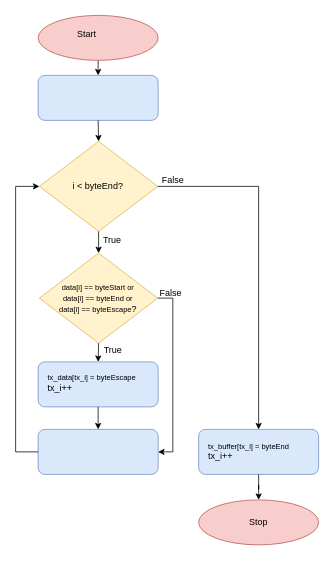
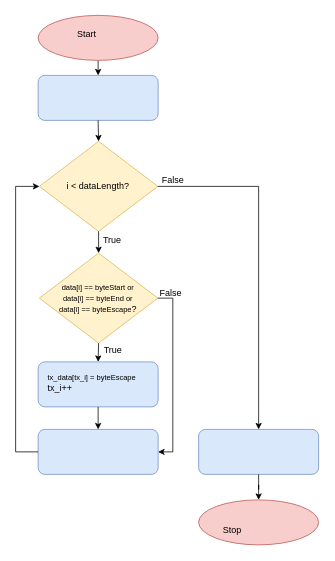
  <mxCell id="0" />
  <mxCell id="1" parent="0" />
  <mxCell id="2" value="" style="group" parent="1" vertex="1" connectable="0"><mxGeometry x="50" y="100" width="160" height="60" as="geometry" /></mxCell>
  <mxCell id="3" value="" style="rounded=1;whiteSpace=wrap;html=1;fillColor=#dae8fc;strokeColor=#6c8ebf;shadow=0;glass=0;" parent="2" vertex="1"><mxGeometry width="160" height="60" as="geometry" /></mxCell>
  <mxCell id="4" value="" style="group" parent="1" vertex="1" connectable="0"><mxGeometry x="78" y="337" width="200" height="120" as="geometry" /></mxCell>
  <mxCell id="5" value="" style="rhombus;whiteSpace=wrap;html=1;fillColor=#fff2cc;strokeColor=#d6b656;" parent="4" vertex="1"><mxGeometry x="-26.316" width="157.895" height="120" as="geometry" /></mxCell>
  <mxCell id="6" value="&lt;div&gt;&lt;font style=&quot;font-size: 10px&quot;&gt;data[i] == byteStart or&lt;br&gt;&lt;/font&gt;&lt;/div&gt;&lt;div&gt;&lt;font style=&quot;font-size: 10px&quot;&gt;data[i] == byteEnd or&lt;br&gt;&lt;/font&gt;&lt;/div&gt;&lt;div&gt;&lt;font style=&quot;font-size: 10px&quot;&gt;data[i] == byteEscape&lt;/font&gt;?&lt;/div&gt;" style="text;html=1;strokeColor=none;fillColor=none;align=center;verticalAlign=middle;whiteSpace=wrap;rounded=0;" parent="4" vertex="1"><mxGeometry x="-10.526" y="15" width="126.316" height="90" as="geometry" /></mxCell>
  <mxCell id="7" value="False" style="text;html=1;strokeColor=none;fillColor=none;align=center;verticalAlign=middle;whiteSpace=wrap;rounded=0;" parent="4" vertex="1"><mxGeometry x="128.58" y="43" width="40" height="20" as="geometry" /></mxCell>
  <mxCell id="8" value="" style="group" parent="1" vertex="1" connectable="0"><mxGeometry x="50" y="480" width="160" height="60" as="geometry" /></mxCell>
  <mxCell id="9" value="" style="group;rounded=0;" parent="8" vertex="1" connectable="0"><mxGeometry width="160" height="60" as="geometry" /></mxCell>
  <mxCell id="10" value="" style="rounded=1;whiteSpace=wrap;html=1;fillColor=#dae8fc;strokeColor=#6c8ebf;" parent="9" vertex="1"><mxGeometry y="2" width="160" height="60" as="geometry" /></mxCell>
  <mxCell id="11" value="&lt;div style=&quot;font-size: 10px&quot; align=&quot;left&quot;&gt;&lt;font style=&quot;font-size: 10px&quot;&gt;tx_data[tx_i] = byteEscape&lt;br&gt;&lt;/font&gt;&lt;/div&gt;&lt;div&gt;tx_i++&lt;br&gt;&lt;/div&gt;" style="text;html=1;strokeColor=none;fillColor=none;align=left;verticalAlign=middle;whiteSpace=wrap;rounded=0;" parent="9" vertex="1"><mxGeometry x="10.667" y="11" width="136" height="40" as="geometry" /></mxCell>
  <mxCell id="12" value="" style="group" parent="1" vertex="1" connectable="0"><mxGeometry x="50" y="572" width="160" height="60" as="geometry" /></mxCell>
  <mxCell id="13" value="" style="group;rounded=0;" parent="12" vertex="1" connectable="0"><mxGeometry width="160" height="60" as="geometry" /></mxCell>
  <mxCell id="14" value="" style="rounded=1;whiteSpace=wrap;html=1;fillColor=#dae8fc;strokeColor=#6c8ebf;" parent="13" vertex="1"><mxGeometry width="160" height="60" as="geometry" /></mxCell>
  <mxCell id="15" value="" style="group" parent="1" vertex="1" connectable="0"><mxGeometry x="264" y="572" width="160" height="60" as="geometry" /></mxCell>
  <mxCell id="16" value="" style="group;rounded=0;" parent="15" vertex="1" connectable="0"><mxGeometry width="160" height="60" as="geometry" /></mxCell>
  <mxCell id="17" value="" style="rounded=1;whiteSpace=wrap;html=1;fillColor=#dae8fc;strokeColor=#6c8ebf;" parent="16" vertex="1"><mxGeometry width="160" height="60" as="geometry" /></mxCell>
- <mxCell id="18" value="&lt;div style=&quot;font-size: 10px&quot; align=&quot;left&quot;&gt;&lt;font style=&quot;font-size: 10px&quot;&gt;tx_buffer[tx_i] = byteEnd&lt;/font&gt;&lt;/div&gt;&lt;div&gt;tx_i++&lt;br&gt;&lt;/div&gt;" style="text;html=1;strokeColor=none;fillColor=none;align=left;verticalAlign=middle;whiteSpace=wrap;rounded=0;" parent="16" vertex="1"><mxGeometry x="10.667" y="10" width="136" height="40" as="geometry" /></mxCell>
  <mxCell id="19" value="" style="group" parent="1" vertex="1" connectable="0"><mxGeometry x="78" y="188" width="200" height="120" as="geometry" /></mxCell>
  <mxCell id="20" value="" style="rhombus;whiteSpace=wrap;html=1;fillColor=#fff2cc;strokeColor=#d6b656;" parent="19" vertex="1"><mxGeometry x="-26.316" width="157.895" height="120" as="geometry" /></mxCell>
- <mxCell id="21" value="i &amp;lt; byteEnd?" style="text;html=1;strokeColor=none;fillColor=none;align=center;verticalAlign=middle;whiteSpace=wrap;rounded=0;" parent="19" vertex="1"><mxGeometry x="-10.526" y="15" width="126.316" height="90" as="geometry" /></mxCell>
+ <mxCell id="21" value="i &amp;lt; dataLength?" style="text;html=1;strokeColor=none;fillColor=none;align=center;verticalAlign=middle;whiteSpace=wrap;rounded=0;" parent="19" vertex="1"><mxGeometry x="-10.526" y="15" width="126.316" height="90" as="geometry" /></mxCell>
  <mxCell id="22" value="False" style="text;html=1;strokeColor=none;fillColor=none;align=center;verticalAlign=middle;whiteSpace=wrap;rounded=0;" parent="19" vertex="1"><mxGeometry x="131.58" y="42" width="40" height="20" as="geometry" /></mxCell>
  <mxCell id="23" style="edgeStyle=orthogonalEdgeStyle;rounded=0;orthogonalLoop=1;jettySize=auto;html=1;exitX=0.5;exitY=1;exitDx=0;exitDy=0;entryX=0.5;entryY=0;entryDx=0;entryDy=0;" parent="1" source="3" target="20" edge="1"><mxGeometry relative="1" as="geometry" /></mxCell>
  <mxCell id="24" style="edgeStyle=orthogonalEdgeStyle;rounded=0;orthogonalLoop=1;jettySize=auto;html=1;exitX=0.5;exitY=1;exitDx=0;exitDy=0;entryX=0.5;entryY=0;entryDx=0;entryDy=0;" parent="1" source="20" target="5" edge="1"><mxGeometry relative="1" as="geometry" /></mxCell>
  <mxCell id="25" style="edgeStyle=orthogonalEdgeStyle;rounded=0;orthogonalLoop=1;jettySize=auto;html=1;exitX=0.5;exitY=1;exitDx=0;exitDy=0;entryX=0.5;entryY=0;entryDx=0;entryDy=0;" parent="1" source="5" target="10" edge="1"><mxGeometry relative="1" as="geometry" /></mxCell>
  <mxCell id="26" style="edgeStyle=orthogonalEdgeStyle;rounded=0;orthogonalLoop=1;jettySize=auto;html=1;exitX=0.5;exitY=1;exitDx=0;exitDy=0;entryX=0.5;entryY=0;entryDx=0;entryDy=0;" parent="1" source="10" target="14" edge="1"><mxGeometry relative="1" as="geometry" /></mxCell>
  <mxCell id="27" style="edgeStyle=orthogonalEdgeStyle;rounded=0;orthogonalLoop=1;jettySize=auto;html=1;exitX=0;exitY=0.5;exitDx=0;exitDy=0;entryX=0;entryY=0.5;entryDx=0;entryDy=0;" parent="1" source="14" target="20" edge="1"><mxGeometry relative="1" as="geometry"><Array as="points"><mxPoint x="20" y="602" /><mxPoint x="20" y="248" /></Array></mxGeometry></mxCell>
  <mxCell id="28" style="edgeStyle=orthogonalEdgeStyle;rounded=0;orthogonalLoop=1;jettySize=auto;html=1;exitX=1;exitY=0.5;exitDx=0;exitDy=0;entryX=1;entryY=0.5;entryDx=0;entryDy=0;" parent="1" source="5" target="14" edge="1"><mxGeometry relative="1" as="geometry" /></mxCell>
  <mxCell id="29" style="edgeStyle=orthogonalEdgeStyle;rounded=0;orthogonalLoop=1;jettySize=auto;html=1;exitX=1;exitY=0.5;exitDx=0;exitDy=0;entryX=0.5;entryY=0;entryDx=0;entryDy=0;" parent="1" source="20" target="17" edge="1"><mxGeometry relative="1" as="geometry" /></mxCell>
  <mxCell id="30" style="edgeStyle=orthogonalEdgeStyle;rounded=0;orthogonalLoop=1;jettySize=auto;html=1;exitX=0.5;exitY=1;exitDx=0;exitDy=0;entryX=0.5;entryY=0;entryDx=0;entryDy=0;" parent="1" source="32" target="3" edge="1"><mxGeometry relative="1" as="geometry" /></mxCell>
  <mxCell id="31" value="" style="group" parent="1" vertex="1" connectable="0"><mxGeometry x="50" y="20" width="160" height="60" as="geometry" /></mxCell>
  <mxCell id="32" value="" style="ellipse;whiteSpace=wrap;html=1;fillColor=#f8cecc;strokeColor=#b85450;" parent="31" vertex="1"><mxGeometry width="160" height="60" as="geometry" /></mxCell>
  <mxCell id="33" value="Start" style="text;html=1;strokeColor=none;fillColor=none;align=center;verticalAlign=middle;whiteSpace=wrap;rounded=0;" parent="31" vertex="1"><mxGeometry x="45" y="15" width="40" height="20" as="geometry" /></mxCell>
  <mxCell id="34" value="" style="group" parent="1" vertex="1" connectable="0"><mxGeometry x="264" y="666" width="160" height="60" as="geometry" /></mxCell>
  <mxCell id="35" value="" style="ellipse;whiteSpace=wrap;html=1;fillColor=#f8cecc;strokeColor=#b85450;" parent="34" vertex="1"><mxGeometry width="160" height="60" as="geometry" /></mxCell>
- <mxCell id="36" value="Stop" style="text;html=1;strokeColor=none;fillColor=none;align=center;verticalAlign=middle;whiteSpace=wrap;rounded=0;" parent="34" vertex="1"><mxGeometry x="60" y="20" width="40" height="20" as="geometry" /></mxCell>
+ <mxCell id="36" value="Stop" style="text;html=1;strokeColor=none;fillColor=none;align=center;verticalAlign=middle;whiteSpace=wrap;rounded=0;" parent="34" vertex="1"><mxGeometry x="25" y="30" width="40" height="20" as="geometry" /></mxCell>
  <mxCell id="37" style="edgeStyle=orthogonalEdgeStyle;rounded=0;orthogonalLoop=1;jettySize=auto;html=1;exitX=0.5;exitY=1;exitDx=0;exitDy=0;" parent="1" source="17" target="35" edge="1"><mxGeometry relative="1" as="geometry" /></mxCell>
  <mxCell id="38" value="True" style="text;html=1;strokeColor=none;fillColor=none;align=center;verticalAlign=middle;whiteSpace=wrap;rounded=0;" parent="1" vertex="1"><mxGeometry x="129" y="310" width="40" height="20" as="geometry" /></mxCell>
  <mxCell id="39" value="True" style="text;html=1;strokeColor=none;fillColor=none;align=center;verticalAlign=middle;whiteSpace=wrap;rounded=0;" parent="1" vertex="1"><mxGeometry x="130" y="457" width="40" height="20" as="geometry" /></mxCell>
